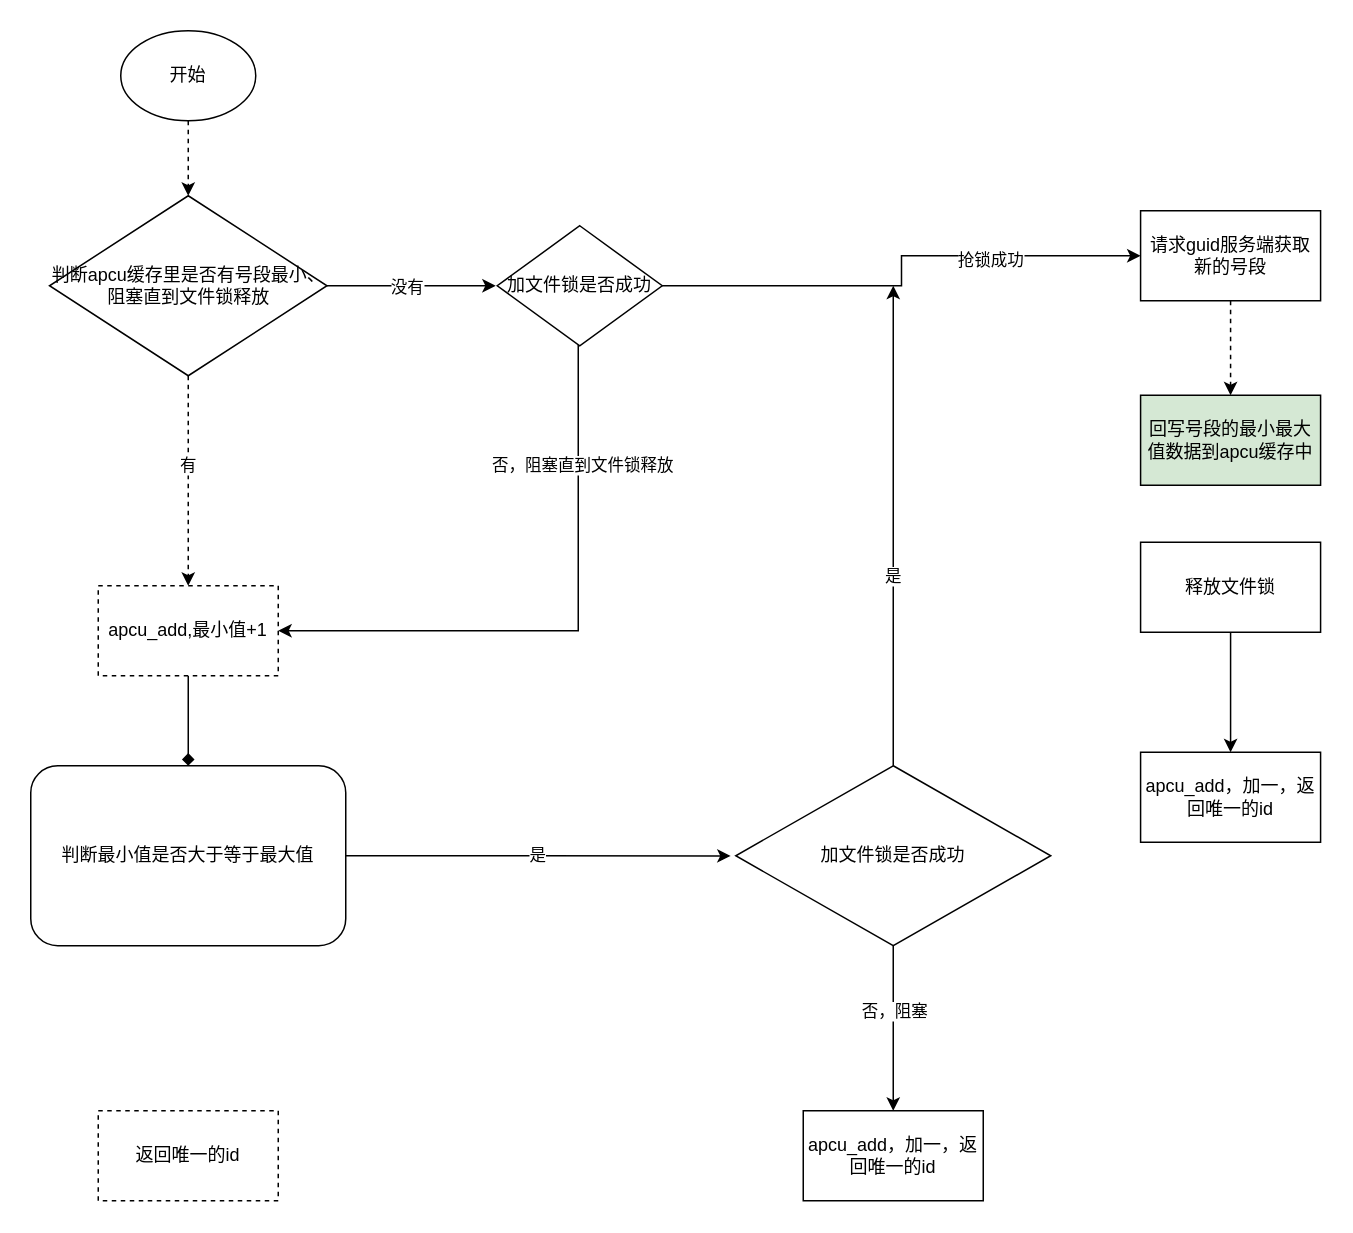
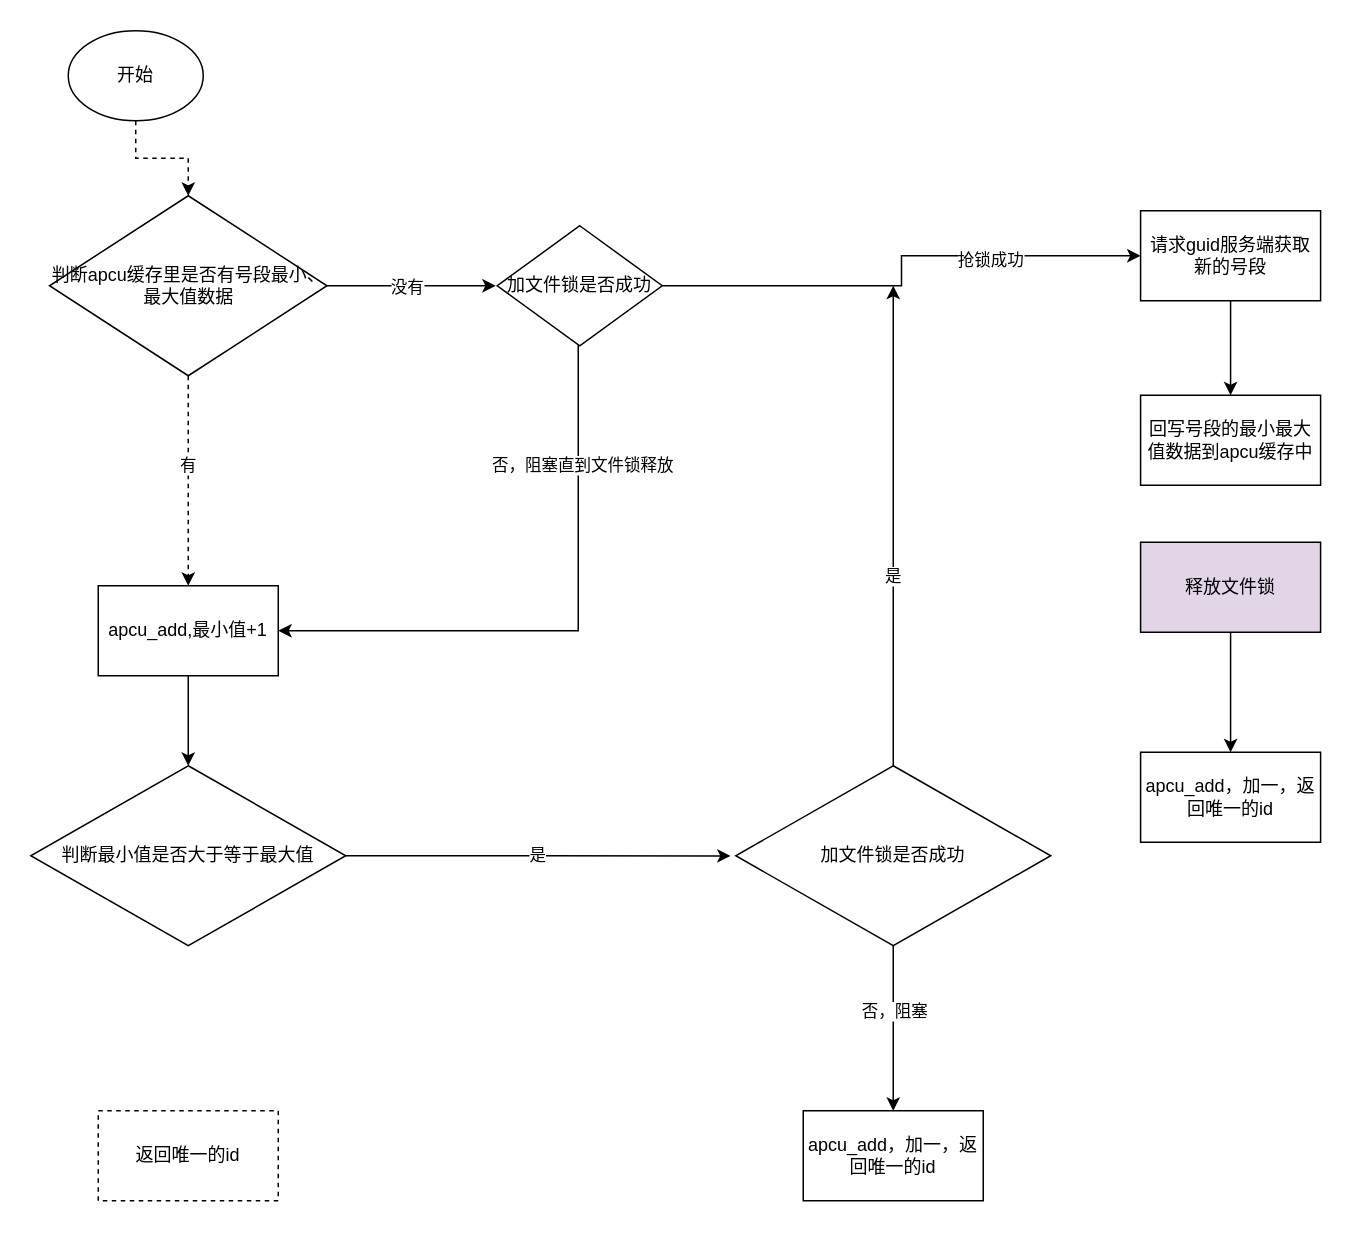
  <mxCell id="0" />
  <mxCell id="1" parent="0" />
  <mxCell id="2" style="edgeStyle=orthogonalEdgeStyle;rounded=0;orthogonalLoop=1;jettySize=auto;html=1;entryX=0.5;entryY=0;entryDx=0;entryDy=0;dashed=1;" edge="1" parent="1" source="3" target="8"><mxGeometry relative="1" as="geometry" /></mxCell>
- <mxCell id="3" value="开始" style="ellipse;whiteSpace=wrap;html=1;" vertex="1" parent="1"><mxGeometry x="80" y="20" width="90" height="60" as="geometry" /></mxCell>
+ <mxCell id="3" value="开始" style="ellipse;whiteSpace=wrap;html=1;" vertex="1" parent="1"><mxGeometry x="45" y="20" width="90" height="60" as="geometry" /></mxCell>
  <mxCell id="4" value="" style="edgeStyle=orthogonalEdgeStyle;rounded=0;orthogonalLoop=1;jettySize=auto;html=1;dashed=1;" edge="1" parent="1" source="8" target="10"><mxGeometry relative="1" as="geometry" /></mxCell>
  <mxCell id="5" value="有" style="edgeLabel;html=1;align=center;verticalAlign=middle;resizable=0;points=[];" vertex="1" connectable="0" parent="4"><mxGeometry x="-0.154" y="-1" relative="1" as="geometry"><mxPoint as="offset" /></mxGeometry></mxCell>
  <mxCell id="6" value="" style="edgeStyle=orthogonalEdgeStyle;rounded=0;orthogonalLoop=1;jettySize=auto;html=1;" edge="1" parent="1" source="8"><mxGeometry relative="1" as="geometry"><mxPoint x="330" y="190" as="targetPoint" /></mxGeometry></mxCell>
  <mxCell id="7" value="没有" style="edgeLabel;html=1;align=center;verticalAlign=middle;resizable=0;points=[];" vertex="1" connectable="0" parent="6"><mxGeometry x="-0.07" relative="1" as="geometry"><mxPoint as="offset" /></mxGeometry></mxCell>
- <mxCell id="8" value="判断apcu缓存里是否有号段最小、阻塞直到文件锁释放" style="rhombus;whiteSpace=wrap;html=1;" vertex="1" parent="1"><mxGeometry x="32.5" y="130" width="185" height="120" as="geometry" /></mxCell>
- <mxCell id="9" value="" style="edgeStyle=orthogonalEdgeStyle;rounded=0;orthogonalLoop=1;jettySize=auto;html=1;endArrow=diamond;" edge="1" parent="1" source="10" target="23"><mxGeometry relative="1" as="geometry" /></mxCell>
- <mxCell id="10" value="apcu_add,最小值+1" style="whiteSpace=wrap;html=1;dashed=1;" vertex="1" parent="1"><mxGeometry x="65" y="390" width="120" height="60" as="geometry" /></mxCell>
+ <mxCell id="8" value="判断apcu缓存里是否有号段最小、最大值数据" style="rhombus;whiteSpace=wrap;html=1;" vertex="1" parent="1"><mxGeometry x="32.5" y="130" width="185" height="120" as="geometry" /></mxCell>
+ <mxCell id="9" value="" style="edgeStyle=orthogonalEdgeStyle;rounded=0;orthogonalLoop=1;jettySize=auto;html=1;" edge="1" parent="1" source="10" target="23"><mxGeometry relative="1" as="geometry" /></mxCell>
+ <mxCell id="10" value="apcu_add,最小值+1" style="whiteSpace=wrap;html=1;" vertex="1" parent="1"><mxGeometry x="65" y="390" width="120" height="60" as="geometry" /></mxCell>
  <mxCell id="11" value="" style="edgeStyle=orthogonalEdgeStyle;rounded=0;orthogonalLoop=1;jettySize=auto;html=1;" edge="1" parent="1" source="15" target="17"><mxGeometry relative="1" as="geometry" /></mxCell>
  <mxCell id="12" value="抢锁成功" style="edgeLabel;html=1;align=center;verticalAlign=middle;resizable=0;points=[];" vertex="1" connectable="0" parent="11"><mxGeometry x="0.059" y="2" relative="1" as="geometry"><mxPoint x="61" y="2" as="offset" /></mxGeometry></mxCell>
  <mxCell id="13" value="" style="edgeStyle=orthogonalEdgeStyle;rounded=0;orthogonalLoop=1;jettySize=auto;html=1;entryX=1;entryY=0.5;entryDx=0;entryDy=0;" edge="1" parent="1" source="15" target="10"><mxGeometry relative="1" as="geometry"><mxPoint x="385" y="300" as="targetPoint" /><Array as="points"><mxPoint x="385" y="420" /></Array></mxGeometry></mxCell>
  <mxCell id="14" value="否，阻塞直到文件锁释放" style="edgeLabel;html=1;align=center;verticalAlign=middle;resizable=0;points=[];" vertex="1" connectable="0" parent="13"><mxGeometry x="-0.11" y="2" relative="1" as="geometry"><mxPoint y="-94" as="offset" /></mxGeometry></mxCell>
  <mxCell id="15" value="加文件锁是否成功" style="rhombus;whiteSpace=wrap;html=1;" vertex="1" parent="1"><mxGeometry x="331" y="150" width="110" height="80" as="geometry" /></mxCell>
- <mxCell id="16" value="" style="edgeStyle=orthogonalEdgeStyle;rounded=0;orthogonalLoop=1;jettySize=auto;html=1;dashed=1;" edge="1" parent="1" source="17" target="18"><mxGeometry relative="1" as="geometry" /></mxCell>
+ <mxCell id="16" value="" style="edgeStyle=orthogonalEdgeStyle;rounded=0;orthogonalLoop=1;jettySize=auto;html=1;" edge="1" parent="1" source="17" target="18"><mxGeometry relative="1" as="geometry" /></mxCell>
  <mxCell id="17" value="请求guid服务端获取新的号段" style="whiteSpace=wrap;html=1;" vertex="1" parent="1"><mxGeometry x="759.89" y="140" width="120" height="60" as="geometry" /></mxCell>
- <mxCell id="18" value="回写号段的最小最大值数据到apcu缓存中" style="whiteSpace=wrap;html=1;fillColor=#d5e8d4;" vertex="1" parent="1"><mxGeometry x="759.89" y="263" width="120" height="60" as="geometry" /></mxCell>
+ <mxCell id="18" value="回写号段的最小最大值数据到apcu缓存中" style="whiteSpace=wrap;html=1;" vertex="1" parent="1"><mxGeometry x="759.89" y="263" width="120" height="60" as="geometry" /></mxCell>
  <mxCell id="19" value="" style="edgeStyle=orthogonalEdgeStyle;rounded=0;orthogonalLoop=1;jettySize=auto;html=1;" edge="1" parent="1" source="20" target="31"><mxGeometry relative="1" as="geometry" /></mxCell>
- <mxCell id="20" value="释放文件锁" style="whiteSpace=wrap;html=1;" vertex="1" parent="1"><mxGeometry x="759.89" y="361" width="120" height="60" as="geometry" /></mxCell>
+ <mxCell id="20" value="释放文件锁" style="whiteSpace=wrap;html=1;fillColor=#e1d5e7;" vertex="1" parent="1"><mxGeometry x="759.89" y="361" width="120" height="60" as="geometry" /></mxCell>
  <mxCell id="21" value="" style="edgeStyle=orthogonalEdgeStyle;rounded=0;orthogonalLoop=1;jettySize=auto;html=1;entryX=-0.016;entryY=0.501;entryDx=0;entryDy=0;entryPerimeter=0;" edge="1" parent="1" source="23" target="29"><mxGeometry relative="1" as="geometry"><mxPoint x="310" y="570" as="targetPoint" /></mxGeometry></mxCell>
  <mxCell id="22" value="是" style="edgeLabel;html=1;align=center;verticalAlign=middle;resizable=0;points=[];" vertex="1" connectable="0" parent="21"><mxGeometry x="-0.011" y="1" relative="1" as="geometry"><mxPoint as="offset" /></mxGeometry></mxCell>
- <mxCell id="23" value="判断最小值是否大于等于最大值" style="whiteSpace=wrap;html=1;rounded=1;" vertex="1" parent="1"><mxGeometry x="20" y="510" width="210" height="120" as="geometry" /></mxCell>
+ <mxCell id="23" value="判断最小值是否大于等于最大值" style="rhombus;whiteSpace=wrap;html=1;" vertex="1" parent="1"><mxGeometry x="20" y="510" width="210" height="120" as="geometry" /></mxCell>
  <mxCell id="24" value="返回唯一的id" style="whiteSpace=wrap;html=1;dashed=1;" vertex="1" parent="1"><mxGeometry x="65" y="740" width="120" height="60" as="geometry" /></mxCell>
  <mxCell id="25" style="edgeStyle=orthogonalEdgeStyle;rounded=0;orthogonalLoop=1;jettySize=auto;html=1;" edge="1" parent="1" source="29"><mxGeometry relative="1" as="geometry"><mxPoint x="595" y="190" as="targetPoint" /></mxGeometry></mxCell>
  <mxCell id="26" value="是" style="edgeLabel;html=1;align=center;verticalAlign=middle;resizable=0;points=[];" vertex="1" connectable="0" parent="25"><mxGeometry x="-0.208" y="1" relative="1" as="geometry"><mxPoint as="offset" /></mxGeometry></mxCell>
  <mxCell id="27" style="edgeStyle=orthogonalEdgeStyle;rounded=0;orthogonalLoop=1;jettySize=auto;html=1;entryX=0.5;entryY=0;entryDx=0;entryDy=0;" edge="1" parent="1" source="29" target="30"><mxGeometry relative="1" as="geometry" /></mxCell>
  <mxCell id="28" value="否，阻塞" style="edgeLabel;html=1;align=center;verticalAlign=middle;resizable=0;points=[];" vertex="1" connectable="0" parent="27"><mxGeometry x="-0.215" y="1" relative="1" as="geometry"><mxPoint x="-1" as="offset" /></mxGeometry></mxCell>
  <mxCell id="29" value="加文件锁是否成功" style="rhombus;whiteSpace=wrap;html=1;" vertex="1" parent="1"><mxGeometry x="490" y="510" width="210" height="120" as="geometry" /></mxCell>
  <mxCell id="30" value="apcu_add，加一，返回唯一的id" style="whiteSpace=wrap;html=1;" vertex="1" parent="1"><mxGeometry x="535" y="740" width="120" height="60" as="geometry" /></mxCell>
  <mxCell id="31" value="apcu_add，加一，返回唯一的id" style="whiteSpace=wrap;html=1;" vertex="1" parent="1"><mxGeometry x="759.89" y="501" width="120" height="60" as="geometry" /></mxCell>
